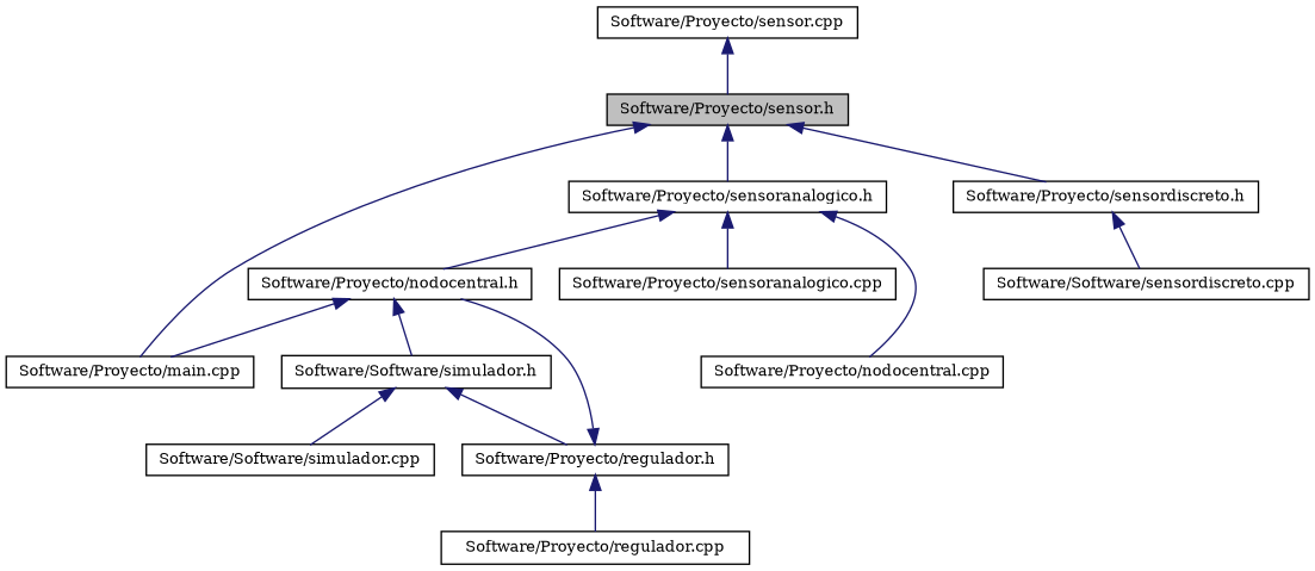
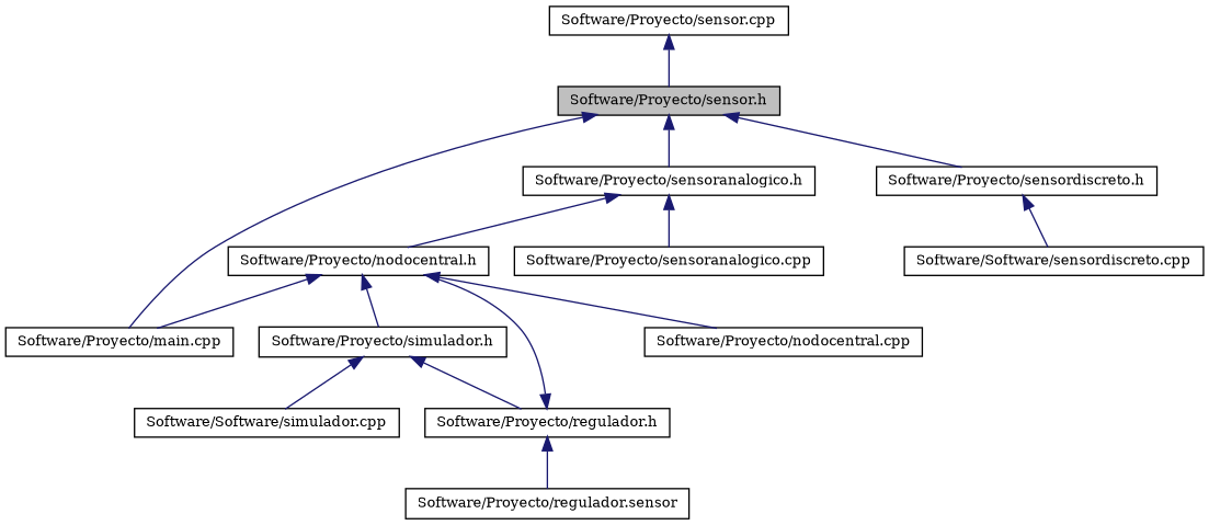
  digraph {
    fontname="DejaVu Serif"
    node [color=black fillcolor=white fontname="DejaVu Serif" fontsize=10 shape=record style=filled]
    edge [color=midnightblue dir=back fontname="DejaVu Serif" fontsize=10 labelfontname=Helvetica labelfontsize=10 style=solid]
    n1 [fillcolor=grey75 fontcolor=black height=0.2 label="Software/Proyecto/sensor.h" width=0.4]
    n2 [height=0.2 label="Software/Proyecto/main.cpp" width=0.4]
    n3 [height=0.2 label="Software/Proyecto/sensoranalogico.h" width=0.4]
    n4 [height=0.2 label="Software/Proyecto/sensordiscreto.h" width=0.4]
    n5 [height=0.2 label="Software/Proyecto/sensor.cpp" width=0.4]
    n6 [height=0.2 label="Software/Proyecto/nodocentral.h" width=0.4]
    n7 [height=0.2 label="Software/Proyecto/sensoranalogico.cpp" width=0.4]
    n8 [height=0.2 label="Software/Software/sensordiscreto.cpp" width=0.4]
    n9 [height=0.2 label="Software/Proyecto/nodocentral.cpp" width=0.4]
-   n10 [height=0.2 label="Software/Software/simulador.h" width=0.4]
+   n10 [height=0.2 label="Software/Proyecto/simulador.h" width=0.4]
    n11 [height=0.2 label="Software/Proyecto/regulador.h" width=0.4]
-   n12 [height=0.2 label="Software/Proyecto/regulador.cpp" width=0.4]
+   n12 [height=0.2 label="Software/Proyecto/regulador.sensor" width=0.4]
    n13 [height=0.2 label="Software/Software/simulador.cpp" width=0.4]
    n1 -> n2
    n1 -> n3
    n1 -> n4
    n3 -> n6
    n3 -> n7
    n4 -> n8
    n5 -> n1
    n6 -> n2
-   n3 -> n9
+   n6 -> n9
    n6 -> n10
    n10 -> n11
    n10 -> n13
    n11 -> n6
    n11 -> n12
  }
